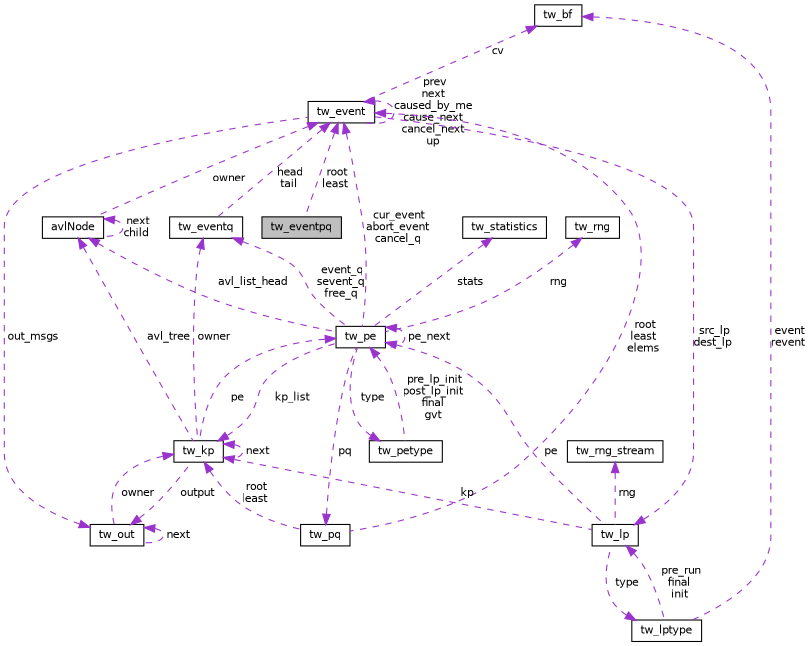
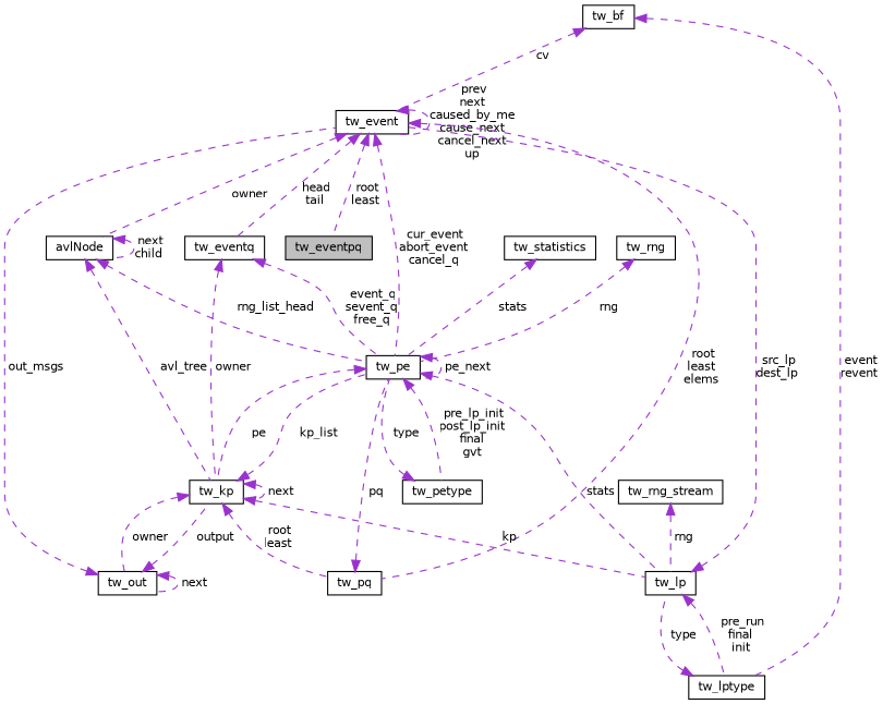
  digraph {
    node [color=black fillcolor=white fontname=Helvetica fontsize=10 shape=record style=filled]
    edge [color=darkorchid3 dir=back fontname=Helvetica fontsize=10 labelfontname=Helvetica labelfontsize=10 style=dashed]
    n1 [fillcolor=grey75 fontcolor=black height=0.2 label=tw_eventpq width=0.4]
    n2 [height=0.2 label=tw_event width=0.4]
    n3 [height=0.2 label=tw_eventq width=0.4]
    n4 [height=0.2 label=avlNode width=0.4]
    n5 [height=0.2 label=tw_pe width=0.4]
    n6 [height=0.2 label=tw_pq width=0.4]
    n7 [height=0.2 label=tw_kp width=0.4]
    n8 [height=0.2 label=tw_lp width=0.4]
    n9 [height=0.2 label=tw_petype width=0.4]
    n10 [height=0.2 label=tw_out width=0.4]
    n11 [height=0.2 label=tw_lptype width=0.4]
    n12 [height=0.2 label=tw_statistics width=0.4]
    n13 [height=0.2 label=tw_rng width=0.4]
    n14 [height=0.2 label=tw_rng_stream width=0.4]
    n15 [height=0.2 label=tw_bf width=0.4]
    n2 -> n1 [label=" root\nleast"]
    n2 -> n2 [label=" prev\nnext\ncaused_by_me\ncause_next\ncancel_next\nup"]
    n2 -> n3 [label=" head\ntail"]
    n2 -> n4 [label=" owner"]
    n2 -> n5 [label=" cur_event\nabort_event\ncancel_q"]
    n2 -> n6 [label=" root\nleast\nelems"]
    n3 -> n5 [label=" event_q\nsevent_q\nfree_q"]
    n3 -> n7 [label=" owner"]
    n4 -> n4 [label=" next\nchild"]
-   n4 -> n5 [label=" avl_list_head"]
+   n4 -> n5 [label=" rng_list_head"]
    n4 -> n7 [label=" avl_tree"]
    n5 -> n5 [label=" pe_next"]
    n5 -> n7 [label=" pe"]
-   n5 -> n8 [label=" pe"]
+   n5 -> n8 [label=" stats"]
    n5 -> n9 [label=" pre_lp_init\npost_lp_init\nfinal\ngvt"]
    n6 -> n5 [label=" pq"]
    n7 -> n5 [label=" kp_list"]
    n7 -> n6 [label=" root\nleast"]
    n7 -> n7 [label=" next"]
    n7 -> n8 [label=" kp"]
    n7 -> n10 [label=" owner"]
    n8 -> n2 [label=" src_lp\ndest_lp"]
    n8 -> n11 [label=" pre_run\nfinal\ninit"]
    n9 -> n5 [label=" type"]
    n10 -> n2 [label=" out_msgs"]
    n10 -> n7 [label=" output"]
    n10 -> n10 [label=" next"]
    n11 -> n8 [label=" type"]
    n12 -> n5 [label=" stats"]
    n13 -> n5 [label=" rng"]
    n14 -> n8 [label=" rng"]
    n15 -> n2 [label=" cv"]
    n15 -> n11 [label=" event\nrevent"]
  }
